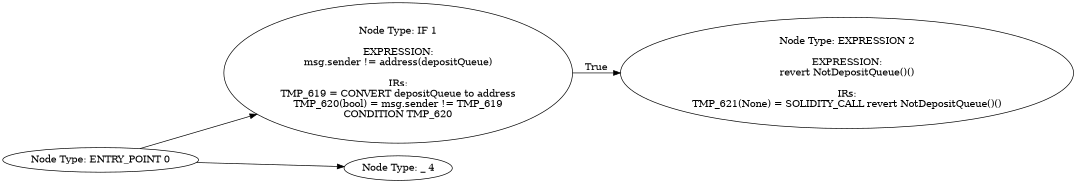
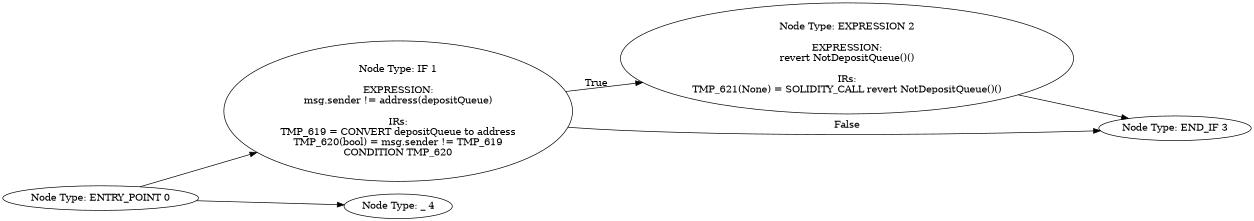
  digraph {
    rankdir=LR
    n1 [label="Node Type: ENTRY_POINT 0\n"]
    n2 [label="Node Type: IF 1\n\nEXPRESSION:\nmsg.sender != address(depositQueue)\n\nIRs:\nTMP_619 = CONVERT depositQueue to address\nTMP_620(bool) = msg.sender != TMP_619\nCONDITION TMP_620"]
    n3 [label="Node Type: _ 4\n"]
    n4 [label="Node Type: EXPRESSION 2\n\nEXPRESSION:\nrevert NotDepositQueue()()\n\nIRs:\nTMP_621(None) = SOLIDITY_CALL revert NotDepositQueue()()"]
+   n5 [label="Node Type: END_IF 3\n"]
    n1 -> n2
    n1 -> n3
    n2 -> n4 [label=True]
+   n2 -> n5 [label=False]
+   n4 -> n5
  }
